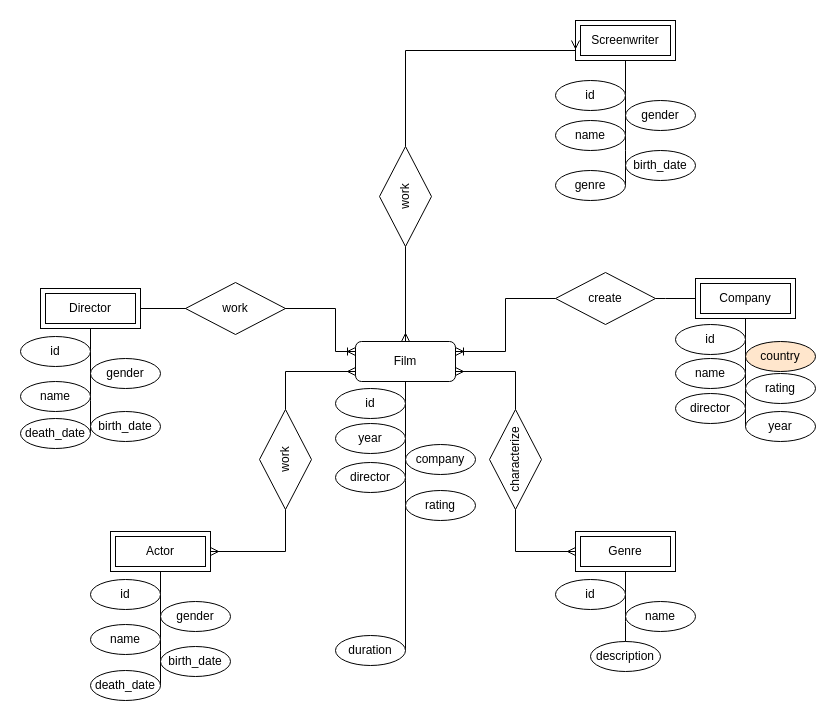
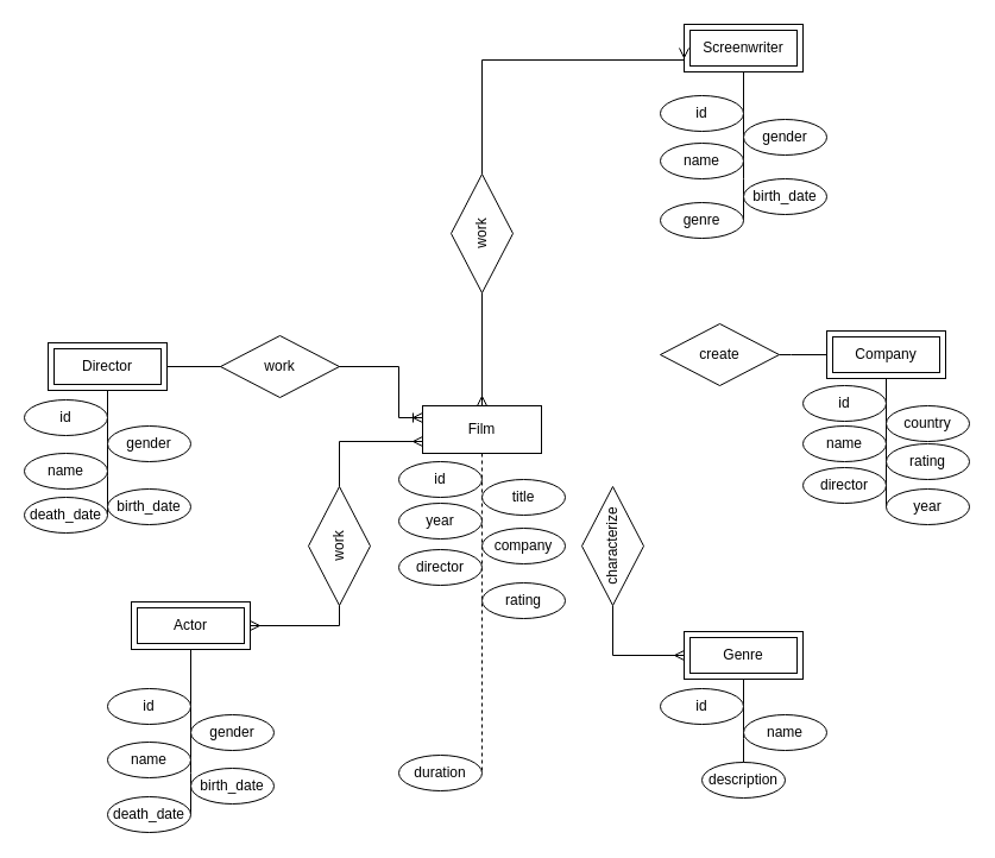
  <mxCell id="0" />
  <mxCell id="1" parent="0" />
- <mxCell id="2" style="edgeStyle=orthogonalEdgeStyle;rounded=0;orthogonalLoop=1;jettySize=auto;html=1;endArrow=none;endFill=0;entryX=1;entryY=0.5;entryDx=0;entryDy=0;" parent="1" source="3" target="32" edge="1"><mxGeometry relative="1" as="geometry"><mxPoint x="405" y="610" as="targetPoint" /><Array as="points"><mxPoint x="405" y="480" /><mxPoint x="405" y="480" /></Array></mxGeometry></mxCell>
- <mxCell id="3" value="Film" style="whiteSpace=wrap;html=1;align=center;rounded=1;" parent="1" vertex="1"><mxGeometry x="355" y="341" width="100" height="40" as="geometry" /></mxCell>
+ <mxCell id="2" style="edgeStyle=orthogonalEdgeStyle;rounded=0;orthogonalLoop=1;jettySize=auto;html=1;endArrow=none;endFill=0;entryX=1;entryY=0.5;entryDx=0;entryDy=0;dashed=1;" parent="1" source="3" target="32" edge="1"><mxGeometry relative="1" as="geometry"><mxPoint x="405" y="610" as="targetPoint" /><Array as="points"><mxPoint x="405" y="480" /><mxPoint x="405" y="480" /></Array></mxGeometry></mxCell>
+ <mxCell id="3" value="Film" style="whiteSpace=wrap;html=1;align=center;" parent="1" vertex="1"><mxGeometry x="355" y="341" width="100" height="40" as="geometry" /></mxCell>
  <mxCell id="4" style="edgeStyle=orthogonalEdgeStyle;rounded=0;orthogonalLoop=1;jettySize=auto;html=1;endArrow=none;endFill=0;entryX=1;entryY=0.5;entryDx=0;entryDy=0;" parent="1" source="5" edge="1" target="14"><mxGeometry relative="1" as="geometry"><mxPoint x="160" y="723" as="targetPoint" /><Array as="points"><mxPoint x="160" y="650" /><mxPoint x="160" y="650" /></Array></mxGeometry></mxCell>
- <mxCell id="5" value="Actor" style="shape=ext;margin=3;double=1;whiteSpace=wrap;html=1;align=center;" parent="1" vertex="1"><mxGeometry x="110" y="531" width="100" height="40" as="geometry" /></mxCell>
+ <mxCell id="5" value="Actor" style="shape=ext;margin=3;double=1;whiteSpace=wrap;html=1;align=center;" parent="1" vertex="1"><mxGeometry x="110" y="506" width="100" height="40" as="geometry" /></mxCell>
  <mxCell id="6" style="edgeStyle=orthogonalEdgeStyle;rounded=0;orthogonalLoop=1;jettySize=auto;html=1;endArrow=none;endFill=0;entryX=1;entryY=0.5;entryDx=0;entryDy=0;" parent="1" source="7" target="24" edge="1"><mxGeometry relative="1" as="geometry"><mxPoint x="625" y="701" as="targetPoint" /><Array as="points"><mxPoint x="625" y="621" /><mxPoint x="625" y="621" /></Array></mxGeometry></mxCell>
  <mxCell id="7" value="Genre" style="shape=ext;margin=3;double=1;whiteSpace=wrap;html=1;align=center;" parent="1" vertex="1"><mxGeometry x="575" y="531" width="100" height="40" as="geometry" /></mxCell>
  <mxCell id="8" style="edgeStyle=orthogonalEdgeStyle;rounded=0;orthogonalLoop=1;jettySize=auto;html=1;endArrow=none;endFill=0;entryX=1;entryY=0.5;entryDx=0;entryDy=0;" parent="1" source="9" target="40" edge="1"><mxGeometry relative="1" as="geometry"><mxPoint x="745" y="440" as="targetPoint" /><Array as="points"><mxPoint x="745" y="390" /><mxPoint x="745" y="390" /></Array></mxGeometry></mxCell>
  <mxCell id="9" value="Company" style="shape=ext;margin=3;double=1;whiteSpace=wrap;html=1;align=center;" parent="1" vertex="1"><mxGeometry x="695" y="278" width="100" height="40" as="geometry" /></mxCell>
  <mxCell id="10" value="id" style="ellipse;whiteSpace=wrap;html=1;align=center;" parent="1" vertex="1"><mxGeometry x="90" y="579" width="70" height="30" as="geometry" /></mxCell>
  <mxCell id="11" value="gender" style="ellipse;whiteSpace=wrap;html=1;align=center;" parent="1" vertex="1"><mxGeometry x="160" y="601" width="70" height="30" as="geometry" /></mxCell>
  <mxCell id="12" value="name" style="ellipse;whiteSpace=wrap;html=1;align=center;" parent="1" vertex="1"><mxGeometry x="90" y="624" width="70" height="30" as="geometry" /></mxCell>
  <mxCell id="13" value="birth_date" style="ellipse;whiteSpace=wrap;html=1;align=center;" parent="1" vertex="1"><mxGeometry x="160" y="646" width="70" height="30" as="geometry" /></mxCell>
  <mxCell id="14" value="death_date" style="ellipse;whiteSpace=wrap;html=1;align=center;" parent="1" vertex="1"><mxGeometry x="90" y="670" width="70" height="30" as="geometry" /></mxCell>
  <mxCell id="15" style="edgeStyle=orthogonalEdgeStyle;rounded=0;orthogonalLoop=1;jettySize=auto;html=1;endArrow=none;endFill=0;entryX=1;entryY=0.5;entryDx=0;entryDy=0;" parent="1" source="16" edge="1" target="21"><mxGeometry relative="1" as="geometry"><mxPoint x="90" y="480" as="targetPoint" /><Array as="points"><mxPoint x="90" y="400" /><mxPoint x="90" y="400" /></Array></mxGeometry></mxCell>
  <mxCell id="16" value="Director" style="shape=ext;margin=3;double=1;whiteSpace=wrap;html=1;align=center;" parent="1" vertex="1"><mxGeometry x="40" y="288" width="100" height="40" as="geometry" /></mxCell>
  <mxCell id="17" value="id" style="ellipse;whiteSpace=wrap;html=1;align=center;" parent="1" vertex="1"><mxGeometry x="20" y="336" width="70" height="30" as="geometry" /></mxCell>
  <mxCell id="18" value="gender" style="ellipse;whiteSpace=wrap;html=1;align=center;" parent="1" vertex="1"><mxGeometry x="90" y="358" width="70" height="30" as="geometry" /></mxCell>
  <mxCell id="19" value="name" style="ellipse;whiteSpace=wrap;html=1;align=center;" parent="1" vertex="1"><mxGeometry x="20" y="381" width="70" height="30" as="geometry" /></mxCell>
  <mxCell id="20" value="birth_date" style="ellipse;whiteSpace=wrap;html=1;align=center;" parent="1" vertex="1"><mxGeometry x="90" y="411" width="70" height="30" as="geometry" /></mxCell>
  <mxCell id="21" value="death_date" style="ellipse;whiteSpace=wrap;html=1;align=center;" parent="1" vertex="1"><mxGeometry x="20" y="418" width="70" height="30" as="geometry" /></mxCell>
  <mxCell id="22" value="id" style="ellipse;whiteSpace=wrap;html=1;align=center;" parent="1" vertex="1"><mxGeometry x="555" y="579" width="70" height="30" as="geometry" /></mxCell>
  <mxCell id="23" value="name" style="ellipse;whiteSpace=wrap;html=1;align=center;" parent="1" vertex="1"><mxGeometry x="625" y="601" width="70" height="30" as="geometry" /></mxCell>
  <mxCell id="24" value="description" style="ellipse;whiteSpace=wrap;html=1;align=center;" parent="1" vertex="1"><mxGeometry x="590" y="641" width="70" height="30" as="geometry" /></mxCell>
  <mxCell id="25" value="name" style="ellipse;whiteSpace=wrap;html=1;align=center;" parent="1" vertex="1"><mxGeometry x="675" y="358" width="70" height="30" as="geometry" /></mxCell>
  <mxCell id="26" value="id" style="ellipse;whiteSpace=wrap;html=1;align=center;" parent="1" vertex="1"><mxGeometry x="335" y="388" width="70" height="30" as="geometry" /></mxCell>
+ <mxCell id="27" value="title" style="ellipse;whiteSpace=wrap;html=1;align=center;" parent="1" vertex="1"><mxGeometry x="405" y="403" width="70" height="30" as="geometry" /></mxCell>
  <mxCell id="28" value="year" style="ellipse;whiteSpace=wrap;html=1;align=center;" parent="1" vertex="1"><mxGeometry x="335" y="423" width="70" height="30" as="geometry" /></mxCell>
  <mxCell id="29" value="company" style="ellipse;whiteSpace=wrap;html=1;align=center;" parent="1" vertex="1"><mxGeometry x="405" y="444" width="70" height="30" as="geometry" /></mxCell>
  <mxCell id="30" value="director" style="ellipse;whiteSpace=wrap;html=1;align=center;" parent="1" vertex="1"><mxGeometry x="335" y="462" width="70" height="30" as="geometry" /></mxCell>
  <mxCell id="31" value="rating" style="ellipse;whiteSpace=wrap;html=1;align=center;" parent="1" vertex="1"><mxGeometry x="405" y="490" width="70" height="30" as="geometry" /></mxCell>
  <mxCell id="32" value="duration" style="ellipse;whiteSpace=wrap;html=1;align=center;" parent="1" vertex="1"><mxGeometry x="335" y="635" width="70" height="30" as="geometry" /></mxCell>
  <mxCell id="33" value="" style="edgeStyle=orthogonalEdgeStyle;fontSize=12;html=1;endArrow=ERmany;startArrow=none;entryX=0;entryY=0.75;entryDx=0;entryDy=0;exitX=1;exitY=0.5;exitDx=0;exitDy=0;rounded=0;startFill=0;" parent="1" source="42" target="3" edge="1"><mxGeometry width="100" height="100" relative="1" as="geometry"><mxPoint x="225" y="553" as="sourcePoint" /><mxPoint x="325" y="453" as="targetPoint" /></mxGeometry></mxCell>
  <mxCell id="34" value="" style="edgeStyle=orthogonalEdgeStyle;fontSize=12;html=1;endArrow=ERoneToMany;entryX=0;entryY=0.25;entryDx=0;entryDy=0;rounded=0;exitX=1;exitY=0.5;exitDx=0;exitDy=0;" parent="1" source="16" target="3" edge="1"><mxGeometry width="100" height="100" relative="1" as="geometry"><mxPoint x="245" y="310" as="sourcePoint" /><mxPoint x="345" y="210" as="targetPoint" /><Array as="points"><mxPoint x="335" y="308" /><mxPoint x="335" y="351" /></Array></mxGeometry></mxCell>
  <mxCell id="35" value="" style="edgeStyle=orthogonalEdgeStyle;fontSize=12;html=1;endArrow=none;entryX=0;entryY=0.5;entryDx=0;entryDy=0;startArrow=none;startFill=0;endFill=0;rounded=0;exitX=1;exitY=0.5;exitDx=0;exitDy=0;" parent="1" source="46" target="9" edge="1"><mxGeometry width="100" height="100" relative="1" as="geometry"><mxPoint x="605" y="390" as="sourcePoint" /><mxPoint x="615" y="423.5" as="targetPoint" /><Array as="points"><mxPoint x="665" y="298" /><mxPoint x="665" y="298" /></Array></mxGeometry></mxCell>
  <mxCell id="36" value="" style="edgeStyle=orthogonalEdgeStyle;fontSize=12;html=1;endArrow=ERmany;exitX=0;exitY=0.5;exitDx=0;exitDy=0;entryX=0;entryY=0.5;entryDx=0;entryDy=0;startArrow=none;startFill=0;endFill=0;rounded=0;" parent="1" source="44" target="7" edge="1"><mxGeometry width="100" height="100" relative="1" as="geometry"><mxPoint x="485" y="449.5" as="sourcePoint" /><mxPoint x="595" y="386.5" as="targetPoint" /></mxGeometry></mxCell>
- <mxCell id="37" value="country" style="ellipse;whiteSpace=wrap;html=1;align=center;fillColor=#ffe6cc;" parent="1" vertex="1"><mxGeometry x="745" y="341" width="70" height="30" as="geometry" /></mxCell>
+ <mxCell id="37" value="country" style="ellipse;whiteSpace=wrap;html=1;align=center;" parent="1" vertex="1"><mxGeometry x="745" y="341" width="70" height="30" as="geometry" /></mxCell>
  <mxCell id="38" value="director" style="ellipse;whiteSpace=wrap;html=1;align=center;" parent="1" vertex="1"><mxGeometry x="675" y="393" width="70" height="30" as="geometry" /></mxCell>
  <mxCell id="39" value="rating" style="ellipse;whiteSpace=wrap;html=1;align=center;" parent="1" vertex="1"><mxGeometry x="745" y="373" width="70" height="30" as="geometry" /></mxCell>
  <mxCell id="40" value="year" style="ellipse;whiteSpace=wrap;html=1;align=center;" parent="1" vertex="1"><mxGeometry x="745" y="411" width="70" height="30" as="geometry" /></mxCell>
  <mxCell id="41" value="work" style="shape=rhombus;perimeter=rhombusPerimeter;whiteSpace=wrap;html=1;align=center;" parent="1" vertex="1"><mxGeometry x="185" y="282" width="100" height="52" as="geometry" /></mxCell>
  <mxCell id="42" value="work" style="shape=rhombus;perimeter=rhombusPerimeter;whiteSpace=wrap;html=1;align=center;rotation=-90;" parent="1" vertex="1"><mxGeometry x="235" y="433" width="100" height="52" as="geometry" /></mxCell>
  <mxCell id="43" value="" style="edgeStyle=orthogonalEdgeStyle;fontSize=12;html=1;endArrow=none;startArrow=ERmany;entryX=0;entryY=0.5;entryDx=0;entryDy=0;exitX=1;exitY=0.5;exitDx=0;exitDy=0;rounded=0;endFill=0;" parent="1" source="5" target="42" edge="1"><mxGeometry width="100" height="100" relative="1" as="geometry"><mxPoint x="210" y="551" as="sourcePoint" /><mxPoint x="355" y="371" as="targetPoint" /></mxGeometry></mxCell>
  <mxCell id="44" value="characterize" style="shape=rhombus;perimeter=rhombusPerimeter;whiteSpace=wrap;html=1;align=center;rotation=-90;" parent="1" vertex="1"><mxGeometry x="465" y="433" width="100" height="52" as="geometry" /></mxCell>
- <mxCell id="45" value="" style="edgeStyle=orthogonalEdgeStyle;fontSize=12;html=1;endArrow=none;exitX=1;exitY=0.75;exitDx=0;exitDy=0;entryX=1;entryY=0.5;entryDx=0;entryDy=0;startArrow=ERmany;startFill=0;endFill=0;rounded=0;" parent="1" source="3" target="44" edge="1"><mxGeometry width="100" height="100" relative="1" as="geometry"><mxPoint x="455" y="371" as="sourcePoint" /><mxPoint x="575" y="551" as="targetPoint" /><Array as="points"><mxPoint x="515" y="371" /></Array></mxGeometry></mxCell>
  <mxCell id="46" value="create" style="shape=rhombus;perimeter=rhombusPerimeter;whiteSpace=wrap;html=1;align=center;" parent="1" vertex="1"><mxGeometry x="555" y="272" width="100" height="52" as="geometry" /></mxCell>
- <mxCell id="47" value="" style="edgeStyle=orthogonalEdgeStyle;fontSize=12;html=1;endArrow=none;exitX=1;exitY=0.25;exitDx=0;exitDy=0;entryX=0;entryY=0.5;entryDx=0;entryDy=0;startArrow=ERoneToMany;startFill=0;endFill=0;rounded=0;" parent="1" source="3" target="46" edge="1"><mxGeometry width="100" height="100" relative="1" as="geometry"><mxPoint x="455" y="351" as="sourcePoint" /><mxPoint x="695" y="298" as="targetPoint" /><Array as="points" /></mxGeometry></mxCell>
  <mxCell id="48" value="id" style="ellipse;whiteSpace=wrap;html=1;align=center;" parent="1" vertex="1"><mxGeometry x="675" y="324" width="70" height="30" as="geometry" /></mxCell>
  <mxCell id="49" style="edgeStyle=orthogonalEdgeStyle;rounded=0;orthogonalLoop=1;jettySize=auto;html=1;startArrow=none;startFill=0;endArrow=none;endFill=0;entryX=1;entryY=0.5;entryDx=0;entryDy=0;" edge="1" parent="1" source="50" target="58"><mxGeometry relative="1" as="geometry"><mxPoint x="625" y="220" as="targetPoint" /><Array as="points"><mxPoint x="625" y="150" /><mxPoint x="625" y="150" /></Array></mxGeometry></mxCell>
  <mxCell id="50" value="Screenwriter" style="shape=ext;margin=3;double=1;whiteSpace=wrap;html=1;align=center;" vertex="1" parent="1"><mxGeometry x="575" y="20" width="100" height="40" as="geometry" /></mxCell>
  <mxCell id="51" value="" style="edgeStyle=orthogonalEdgeStyle;fontSize=12;html=1;endArrow=ERmany;startArrow=none;rounded=0;entryX=0;entryY=0.5;entryDx=0;entryDy=0;startFill=0;" edge="1" parent="1" source="52" target="50"><mxGeometry width="100" height="100" relative="1" as="geometry"><mxPoint x="355" y="330" as="sourcePoint" /><mxPoint x="455" y="230" as="targetPoint" /><Array as="points"><mxPoint x="405" y="50" /></Array></mxGeometry></mxCell>
  <mxCell id="52" value="work" style="shape=rhombus;perimeter=rhombusPerimeter;whiteSpace=wrap;html=1;align=center;rotation=-90;" vertex="1" parent="1"><mxGeometry x="355" y="170" width="100" height="52" as="geometry" /></mxCell>
  <mxCell id="53" value="" style="edgeStyle=orthogonalEdgeStyle;fontSize=12;html=1;endArrow=none;startArrow=ERmany;rounded=0;entryX=0;entryY=0.5;entryDx=0;entryDy=0;endFill=0;" edge="1" parent="1" source="3" target="52"><mxGeometry width="100" height="100" relative="1" as="geometry"><mxPoint x="405" y="341" as="sourcePoint" /><mxPoint x="405" y="60" as="targetPoint" /></mxGeometry></mxCell>
  <mxCell id="54" value="id" style="ellipse;whiteSpace=wrap;html=1;align=center;" vertex="1" parent="1"><mxGeometry x="555" y="80" width="70" height="30" as="geometry" /></mxCell>
  <mxCell id="55" value="gender" style="ellipse;whiteSpace=wrap;html=1;align=center;" vertex="1" parent="1"><mxGeometry x="625" y="100" width="70" height="30" as="geometry" /></mxCell>
  <mxCell id="56" value="name" style="ellipse;whiteSpace=wrap;html=1;align=center;" vertex="1" parent="1"><mxGeometry x="555" y="120" width="70" height="30" as="geometry" /></mxCell>
  <mxCell id="57" value="birth_date" style="ellipse;whiteSpace=wrap;html=1;align=center;" vertex="1" parent="1"><mxGeometry x="625" y="150" width="70" height="30" as="geometry" /></mxCell>
  <mxCell id="58" value="genre" style="ellipse;whiteSpace=wrap;html=1;align=center;" vertex="1" parent="1"><mxGeometry x="555" y="170" width="70" height="30" as="geometry" /></mxCell>
